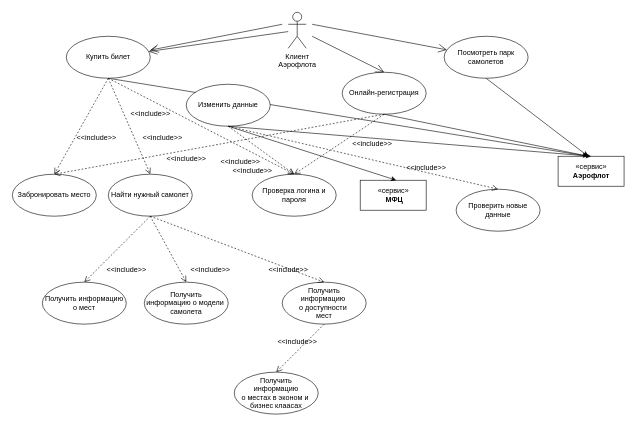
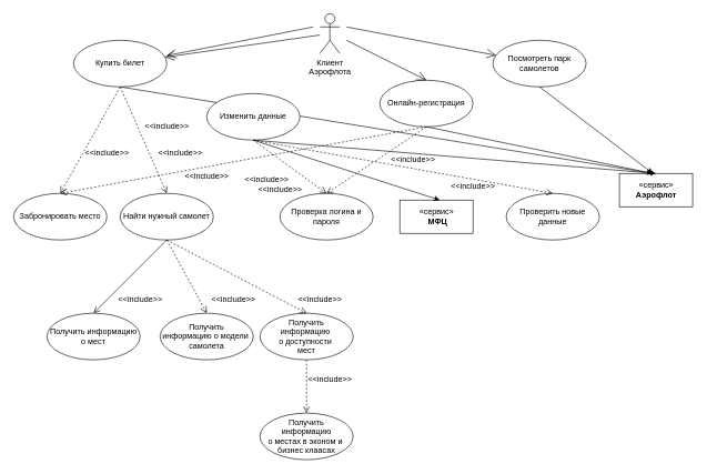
  <mxCell id="0" />
  <mxCell id="1" parent="0" />
  <mxCell id="2" value="" style="endArrow=classic;html=1;" edge="1" parent="1"><mxGeometry width="50" height="50" relative="1" as="geometry"><mxPoint x="180" y="130" as="sourcePoint" /><mxPoint x="980" y="260" as="targetPoint" /></mxGeometry></mxCell>
  <mxCell id="3" value="Клиент&lt;br&gt;Аэрофлота" style="shape=umlActor;verticalLabelPosition=bottom;verticalAlign=top;html=1;" vertex="1" parent="1"><mxGeometry x="480" y="20" width="30" height="60" as="geometry" /></mxCell>
  <mxCell id="4" value="Онлайн-регистрация" style="ellipse;whiteSpace=wrap;html=1;" vertex="1" parent="1"><mxGeometry x="570" y="120" width="140" height="70" as="geometry" /></mxCell>
  <mxCell id="5" value="Изменить данные" style="ellipse;whiteSpace=wrap;html=1;" vertex="1" parent="1"><mxGeometry x="310" y="140" width="140" height="70" as="geometry" /></mxCell>
  <mxCell id="6" value="Купить билет" style="ellipse;whiteSpace=wrap;html=1;" vertex="1" parent="1"><mxGeometry x="110" y="60" width="140" height="70" as="geometry" /></mxCell>
  <mxCell id="7" value="Посмотреть парк самолетов" style="ellipse;whiteSpace=wrap;html=1;" vertex="1" parent="1"><mxGeometry x="740" y="60" width="140" height="70" as="geometry" /></mxCell>
  <mxCell id="8" value="" style="endArrow=open;endFill=1;endSize=12;html=1;" edge="1" parent="1" source="3" target="6"><mxGeometry width="160" relative="1" as="geometry"><mxPoint x="480" y="110" as="sourcePoint" /><mxPoint x="760" y="390" as="targetPoint" /></mxGeometry></mxCell>
  <mxCell id="9" value="" style="endArrow=open;endFill=1;endSize=12;html=1;entryX=0.5;entryY=0;entryDx=0;entryDy=0;" edge="1" parent="1" target="4"><mxGeometry width="160" relative="1" as="geometry"><mxPoint x="520" y="60" as="sourcePoint" /><mxPoint x="760" y="390" as="targetPoint" /></mxGeometry></mxCell>
  <mxCell id="10" value="" style="endArrow=open;endFill=1;endSize=12;html=1;" edge="1" parent="1" target="7"><mxGeometry width="160" relative="1" as="geometry"><mxPoint x="520" y="40" as="sourcePoint" /><mxPoint x="760" y="390" as="targetPoint" /></mxGeometry></mxCell>
  <mxCell id="11" value="" style="endArrow=open;endFill=1;endSize=12;html=1;entryX=1;entryY=0.329;entryDx=0;entryDy=0;entryPerimeter=0;" edge="1" parent="1" target="6"><mxGeometry width="160" relative="1" as="geometry"><mxPoint x="470" y="40" as="sourcePoint" /><mxPoint x="760" y="390" as="targetPoint" /></mxGeometry></mxCell>
  <mxCell id="12" value="Получить информацию&lt;br&gt;о мест" style="ellipse;whiteSpace=wrap;html=1;" vertex="1" parent="1"><mxGeometry x="70" y="470" width="140" height="70" as="geometry" /></mxCell>
- <mxCell id="13" value="Проверить новые&lt;br&gt;данные" style="ellipse;whiteSpace=wrap;html=1;" vertex="1" parent="1"><mxGeometry x="760" y="315" width="140" height="70" as="geometry" /></mxCell>
+ <mxCell id="13" value="Проверить новые&lt;br&gt;данные" style="ellipse;whiteSpace=wrap;html=1;" vertex="1" parent="1"><mxGeometry x="760" y="290" width="140" height="70" as="geometry" /></mxCell>
  <mxCell id="14" value="Проверка логина и&lt;br&gt;пароля" style="ellipse;whiteSpace=wrap;html=1;" vertex="1" parent="1"><mxGeometry x="420" y="290" width="140" height="70" as="geometry" /></mxCell>
  <mxCell id="15" value="Найти нужный самолет" style="ellipse;whiteSpace=wrap;html=1;" vertex="1" parent="1"><mxGeometry x="180" y="290" width="140" height="70" as="geometry" /></mxCell>
  <mxCell id="16" value="Забронировать место" style="ellipse;whiteSpace=wrap;html=1;" vertex="1" parent="1"><mxGeometry x="20" y="290" width="140" height="70" as="geometry" /></mxCell>
  <mxCell id="17" value="Получить &lt;br&gt;информацию&lt;br&gt;о местах в эконом и&amp;nbsp;&lt;br&gt;бизнес клаасах" style="ellipse;whiteSpace=wrap;html=1;" vertex="1" parent="1"><mxGeometry x="390" y="620" width="140" height="70" as="geometry" /></mxCell>
- <mxCell id="18" value="Получить &lt;br&gt;информацию&amp;nbsp;&lt;br&gt;о доступности&amp;nbsp;&lt;br&gt;мест" style="ellipse;whiteSpace=wrap;html=1;" vertex="1" parent="1"><mxGeometry x="470" y="470" width="140" height="70" as="geometry" /></mxCell>
+ <mxCell id="18" value="Получить &lt;br&gt;информацию&amp;nbsp;&lt;br&gt;о доступности&amp;nbsp;&lt;br&gt;мест" style="ellipse;whiteSpace=wrap;html=1;" vertex="1" parent="1"><mxGeometry x="390" y="470" width="140" height="70" as="geometry" /></mxCell>
  <mxCell id="19" value="Получить &lt;br&gt;информацию о модели&amp;nbsp;&lt;br&gt;самолета" style="ellipse;whiteSpace=wrap;html=1;" vertex="1" parent="1"><mxGeometry x="240" y="470" width="140" height="70" as="geometry" /></mxCell>
  <mxCell id="20" value="«сервис»&lt;br&gt;&lt;b&gt;&amp;nbsp;МФЦ&lt;/b&gt;" style="html=1;" vertex="1" parent="1"><mxGeometry x="600" y="300" width="110" height="50" as="geometry" /></mxCell>
  <mxCell id="21" value="«сервис»&lt;br&gt;&lt;b&gt;Аэрофлот&lt;/b&gt;" style="html=1;" vertex="1" parent="1"><mxGeometry x="930" y="260" width="110" height="50" as="geometry" /></mxCell>
- <mxCell id="22" value="" style="html=1;verticalAlign=bottom;endArrow=open;dashed=1;endSize=8;exitX=0.5;exitY=1;exitDx=0;exitDy=0;entryX=0.5;entryY=0;entryDx=0;entryDy=0;" edge="1" parent="1" source="6" target="14"><mxGeometry relative="1" as="geometry"><mxPoint x="810" y="500" as="sourcePoint" /><mxPoint x="550" y="420" as="targetPoint" /></mxGeometry></mxCell>
  <mxCell id="23" value="" style="html=1;verticalAlign=bottom;endArrow=open;dashed=1;endSize=8;exitX=0.5;exitY=1;exitDx=0;exitDy=0;entryX=0.5;entryY=0;entryDx=0;entryDy=0;" edge="1" parent="1" source="6" target="15"><mxGeometry relative="1" as="geometry"><mxPoint x="820" y="510" as="sourcePoint" /><mxPoint x="560" y="430" as="targetPoint" /></mxGeometry></mxCell>
  <mxCell id="24" value="" style="html=1;verticalAlign=bottom;endArrow=open;dashed=1;endSize=8;exitX=0.5;exitY=1;exitDx=0;exitDy=0;entryX=0.5;entryY=0;entryDx=0;entryDy=0;" edge="1" parent="1" source="6" target="16"><mxGeometry relative="1" as="geometry"><mxPoint x="830" y="520" as="sourcePoint" /><mxPoint x="570" y="440" as="targetPoint" /></mxGeometry></mxCell>
  <mxCell id="25" value="" style="html=1;verticalAlign=bottom;endArrow=open;dashed=1;endSize=8;exitX=0.5;exitY=1;exitDx=0;exitDy=0;entryX=0.5;entryY=0;entryDx=0;entryDy=0;" edge="1" parent="1" source="4" target="14"><mxGeometry relative="1" as="geometry"><mxPoint x="190" y="140" as="sourcePoint" /><mxPoint x="260" y="300" as="targetPoint" /></mxGeometry></mxCell>
  <mxCell id="26" value="" style="html=1;verticalAlign=bottom;endArrow=open;dashed=1;endSize=8;exitX=0.5;exitY=1;exitDx=0;exitDy=0;" edge="1" parent="1" source="5"><mxGeometry relative="1" as="geometry"><mxPoint x="200" y="150" as="sourcePoint" /><mxPoint x="490" y="290" as="targetPoint" /></mxGeometry></mxCell>
  <mxCell id="27" value="" style="html=1;verticalAlign=bottom;endArrow=open;dashed=1;endSize=8;exitX=0.5;exitY=1;exitDx=0;exitDy=0;entryX=0.5;entryY=0;entryDx=0;entryDy=0;" edge="1" parent="1" source="18" target="17"><mxGeometry relative="1" as="geometry"><mxPoint x="210" y="160" as="sourcePoint" /><mxPoint x="280" y="320" as="targetPoint" /></mxGeometry></mxCell>
  <mxCell id="28" value="" style="html=1;verticalAlign=bottom;endArrow=open;dashed=1;endSize=8;entryX=0.5;entryY=0;entryDx=0;entryDy=0;" edge="1" parent="1" target="18"><mxGeometry relative="1" as="geometry"><mxPoint x="250" y="360" as="sourcePoint" /><mxPoint x="290" y="330" as="targetPoint" /></mxGeometry></mxCell>
  <mxCell id="29" value="" style="html=1;verticalAlign=bottom;endArrow=open;dashed=1;endSize=8;exitX=0.5;exitY=1;exitDx=0;exitDy=0;entryX=0.5;entryY=0;entryDx=0;entryDy=0;" edge="1" parent="1" source="15" target="19"><mxGeometry relative="1" as="geometry"><mxPoint x="230" y="180" as="sourcePoint" /><mxPoint x="300" y="340" as="targetPoint" /></mxGeometry></mxCell>
- <mxCell id="30" value="" style="html=1;verticalAlign=bottom;endArrow=open;dashed=1;endSize=8;exitX=0.5;exitY=1;exitDx=0;exitDy=0;entryX=0.5;entryY=0;entryDx=0;entryDy=0;" edge="1" parent="1" source="15" target="12"><mxGeometry relative="1" as="geometry"><mxPoint x="240" y="190" as="sourcePoint" /><mxPoint x="310" y="350" as="targetPoint" /></mxGeometry></mxCell>
+ <mxCell id="30" value="" style="html=1;verticalAlign=bottom;endArrow=open;dashed=0;endSize=8;exitX=0.5;exitY=1;exitDx=0;exitDy=0;entryX=0.5;entryY=0;entryDx=0;entryDy=0;" edge="1" parent="1" source="15" target="12"><mxGeometry relative="1" as="geometry"><mxPoint x="240" y="190" as="sourcePoint" /><mxPoint x="310" y="350" as="targetPoint" /></mxGeometry></mxCell>
  <mxCell id="31" value="" style="html=1;verticalAlign=bottom;endArrow=open;dashed=1;endSize=8;entryX=0.5;entryY=0;entryDx=0;entryDy=0;" edge="1" parent="1" target="13"><mxGeometry relative="1" as="geometry"><mxPoint x="380" y="210" as="sourcePoint" /><mxPoint x="340" y="380" as="targetPoint" /></mxGeometry></mxCell>
  <mxCell id="32" value="" style="html=1;verticalAlign=bottom;endArrow=open;dashed=1;endSize=8;exitX=0.5;exitY=1;exitDx=0;exitDy=0;" edge="1" parent="1" source="4"><mxGeometry relative="1" as="geometry"><mxPoint x="280" y="230" as="sourcePoint" /><mxPoint x="90" y="290" as="targetPoint" /></mxGeometry></mxCell>
  <mxCell id="33" value="" style="endArrow=classic;html=1;" edge="1" parent="1"><mxGeometry width="50" height="50" relative="1" as="geometry"><mxPoint x="640" y="190" as="sourcePoint" /><mxPoint x="980" y="260" as="targetPoint" /></mxGeometry></mxCell>
  <mxCell id="34" value="" style="endArrow=classic;html=1;exitX=0.5;exitY=1;exitDx=0;exitDy=0;" edge="1" parent="1" source="7"><mxGeometry width="50" height="50" relative="1" as="geometry"><mxPoint x="640" y="360" as="sourcePoint" /><mxPoint x="980" y="260" as="targetPoint" /></mxGeometry></mxCell>
  <mxCell id="35" value="" style="endArrow=classic;html=1;entryX=0.5;entryY=0;entryDx=0;entryDy=0;" edge="1" parent="1" target="21"><mxGeometry width="50" height="50" relative="1" as="geometry"><mxPoint x="380" y="210" as="sourcePoint" /><mxPoint x="690" y="310" as="targetPoint" /></mxGeometry></mxCell>
  <mxCell id="36" value="" style="endArrow=classic;html=1;exitX=0.5;exitY=1;exitDx=0;exitDy=0;" edge="1" parent="1" source="5"><mxGeometry width="50" height="50" relative="1" as="geometry"><mxPoint x="640" y="360" as="sourcePoint" /><mxPoint x="660" y="300" as="targetPoint" /></mxGeometry></mxCell>
  <mxCell id="37" value="&amp;lt;&amp;lt;include&amp;gt;&amp;gt;" style="text;html=1;align=center;verticalAlign=middle;resizable=0;points=[];autosize=1;" vertex="1" parent="1"><mxGeometry x="210" y="180" width="80" height="20" as="geometry" /></mxCell>
  <mxCell id="38" value="&amp;lt;&amp;lt;include&amp;gt;&amp;gt;" style="text;html=1;align=center;verticalAlign=middle;resizable=0;points=[];autosize=1;" vertex="1" parent="1"><mxGeometry x="230" y="220" width="80" height="20" as="geometry" /></mxCell>
  <mxCell id="39" value="&amp;lt;&amp;lt;include&amp;gt;&amp;gt;" style="text;html=1;align=center;verticalAlign=middle;resizable=0;points=[];autosize=1;" vertex="1" parent="1"><mxGeometry x="120" y="220" width="80" height="20" as="geometry" /></mxCell>
  <mxCell id="40" value="&amp;lt;&amp;lt;include&amp;gt;&amp;gt;" style="text;html=1;align=center;verticalAlign=middle;resizable=0;points=[];autosize=1;" vertex="1" parent="1"><mxGeometry x="455" y="560" width="80" height="20" as="geometry" /></mxCell>
  <mxCell id="41" value="&amp;lt;&amp;lt;include&amp;gt;&amp;gt;" style="text;html=1;align=center;verticalAlign=middle;resizable=0;points=[];autosize=1;" vertex="1" parent="1"><mxGeometry x="440" y="440" width="80" height="20" as="geometry" /></mxCell>
  <mxCell id="42" value="&amp;lt;&amp;lt;include&amp;gt;&amp;gt;" style="text;html=1;align=center;verticalAlign=middle;resizable=0;points=[];autosize=1;" vertex="1" parent="1"><mxGeometry x="310" y="440" width="80" height="20" as="geometry" /></mxCell>
  <mxCell id="43" value="&amp;lt;&amp;lt;include&amp;gt;&amp;gt;" style="text;html=1;align=center;verticalAlign=middle;resizable=0;points=[];autosize=1;" vertex="1" parent="1"><mxGeometry x="170" y="440" width="80" height="20" as="geometry" /></mxCell>
  <mxCell id="44" value="&amp;lt;&amp;lt;include&amp;gt;&amp;gt;" style="text;html=1;align=center;verticalAlign=middle;resizable=0;points=[];autosize=1;" vertex="1" parent="1"><mxGeometry x="580" y="230" width="80" height="20" as="geometry" /></mxCell>
  <mxCell id="45" value="&amp;lt;&amp;lt;include&amp;gt;&amp;gt;" style="text;html=1;align=center;verticalAlign=middle;resizable=0;points=[];autosize=1;" vertex="1" parent="1"><mxGeometry x="670" y="270" width="80" height="20" as="geometry" /></mxCell>
  <mxCell id="46" value="&amp;lt;&amp;lt;include&amp;gt;&amp;gt;" style="text;html=1;align=center;verticalAlign=middle;resizable=0;points=[];autosize=1;" vertex="1" parent="1"><mxGeometry x="380" y="275" width="80" height="20" as="geometry" /></mxCell>
  <mxCell id="47" value="&amp;lt;&amp;lt;include&amp;gt;&amp;gt;" style="text;html=1;align=center;verticalAlign=middle;resizable=0;points=[];autosize=1;" vertex="1" parent="1"><mxGeometry x="360" y="260" width="80" height="20" as="geometry" /></mxCell>
  <mxCell id="48" value="&amp;lt;&amp;lt;include&amp;gt;&amp;gt;" style="text;html=1;align=center;verticalAlign=middle;resizable=0;points=[];autosize=1;" vertex="1" parent="1"><mxGeometry x="270" y="255" width="80" height="20" as="geometry" /></mxCell>
